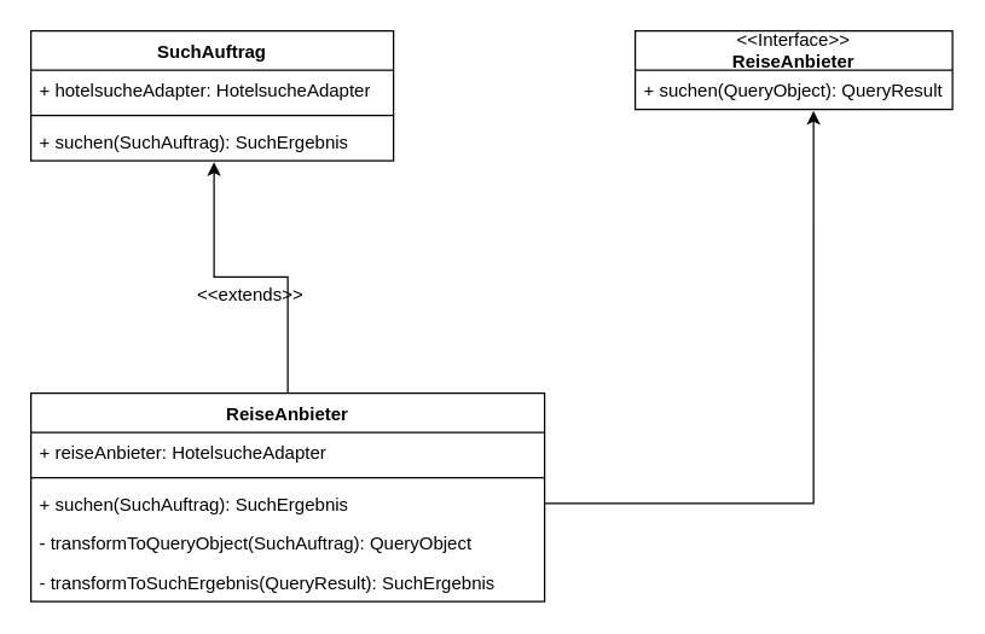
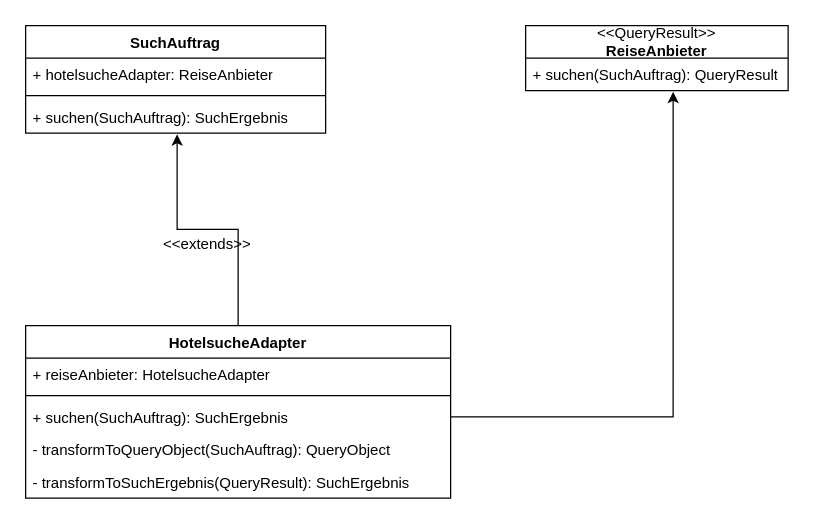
  <mxCell id="0" />
  <mxCell id="1" parent="0" />
- <mxCell id="2" value="ReiseAnbieter" style="swimlane;fontStyle=1;align=center;verticalAlign=top;childLayout=stackLayout;horizontal=1;startSize=26;horizontalStack=0;resizeParent=1;resizeParentMax=0;resizeLast=0;collapsible=1;marginBottom=0;whiteSpace=wrap;html=1;" vertex="1" parent="1"><mxGeometry x="20" y="260" width="340" height="138" as="geometry" /></mxCell>
+ <mxCell id="2" value="HotelsucheAdapter" style="swimlane;fontStyle=1;align=center;verticalAlign=top;childLayout=stackLayout;horizontal=1;startSize=26;horizontalStack=0;resizeParent=1;resizeParentMax=0;resizeLast=0;collapsible=1;marginBottom=0;whiteSpace=wrap;html=1;" vertex="1" parent="1"><mxGeometry x="20" y="260" width="340" height="138" as="geometry" /></mxCell>
  <mxCell id="3" value="+ reiseAnbieter: HotelsucheAdapter" style="text;strokeColor=none;fillColor=none;align=left;verticalAlign=top;spacingLeft=4;spacingRight=4;overflow=hidden;rotatable=0;points=[[0,0.5],[1,0.5]];portConstraint=eastwest;whiteSpace=wrap;html=1;" vertex="1" parent="2"><mxGeometry y="26" width="340" height="26" as="geometry" /></mxCell>
  <mxCell id="4" value="" style="line;strokeWidth=1;fillColor=none;align=left;verticalAlign=middle;spacingTop=-1;spacingLeft=3;spacingRight=3;rotatable=0;labelPosition=right;points=[];portConstraint=eastwest;strokeColor=inherit;" vertex="1" parent="2"><mxGeometry y="52" width="340" height="8" as="geometry" /></mxCell>
  <mxCell id="5" value="+ suchen(SuchAuftrag): SuchErgebnis" style="text;strokeColor=none;fillColor=none;align=left;verticalAlign=top;spacingLeft=4;spacingRight=4;overflow=hidden;rotatable=0;points=[[0,0.5],[1,0.5]];portConstraint=eastwest;whiteSpace=wrap;html=1;" vertex="1" parent="2"><mxGeometry y="60" width="340" height="26" as="geometry" /></mxCell>
  <mxCell id="6" value="- transformToQueryObject(SuchAuftrag): QueryObject" style="text;strokeColor=none;fillColor=none;align=left;verticalAlign=top;spacingLeft=4;spacingRight=4;overflow=hidden;rotatable=0;points=[[0,0.5],[1,0.5]];portConstraint=eastwest;whiteSpace=wrap;html=1;" vertex="1" parent="2"><mxGeometry y="86" width="340" height="26" as="geometry" /></mxCell>
  <mxCell id="7" value="- transformToSuchErgebnis(QueryResult): SuchErgebnis" style="text;strokeColor=none;fillColor=none;align=left;verticalAlign=top;spacingLeft=4;spacingRight=4;overflow=hidden;rotatable=0;points=[[0,0.5],[1,0.5]];portConstraint=eastwest;whiteSpace=wrap;html=1;" vertex="1" parent="2"><mxGeometry y="112" width="340" height="26" as="geometry" /></mxCell>
  <mxCell id="8" value="SuchAuftrag" style="swimlane;fontStyle=1;align=center;verticalAlign=top;childLayout=stackLayout;horizontal=1;startSize=26;horizontalStack=0;resizeParent=1;resizeParentMax=0;resizeLast=0;collapsible=1;marginBottom=0;whiteSpace=wrap;html=1;" vertex="1" parent="1"><mxGeometry x="20" y="20" width="240" height="86" as="geometry" /></mxCell>
- <mxCell id="9" value="+ hotelsucheAdapter: HotelsucheAdapter" style="text;strokeColor=none;fillColor=none;align=left;verticalAlign=top;spacingLeft=4;spacingRight=4;overflow=hidden;rotatable=0;points=[[0,0.5],[1,0.5]];portConstraint=eastwest;whiteSpace=wrap;html=1;" vertex="1" parent="8"><mxGeometry y="26" width="240" height="26" as="geometry" /></mxCell>
+ <mxCell id="9" value="+ hotelsucheAdapter: ReiseAnbieter" style="text;strokeColor=none;fillColor=none;align=left;verticalAlign=top;spacingLeft=4;spacingRight=4;overflow=hidden;rotatable=0;points=[[0,0.5],[1,0.5]];portConstraint=eastwest;whiteSpace=wrap;html=1;" vertex="1" parent="8"><mxGeometry y="26" width="240" height="26" as="geometry" /></mxCell>
  <mxCell id="10" value="" style="line;strokeWidth=1;fillColor=none;align=left;verticalAlign=middle;spacingTop=-1;spacingLeft=3;spacingRight=3;rotatable=0;labelPosition=right;points=[];portConstraint=eastwest;strokeColor=inherit;" vertex="1" parent="8"><mxGeometry y="52" width="240" height="8" as="geometry" /></mxCell>
  <mxCell id="11" value="+ suchen(SuchAuftrag): SuchErgebnis" style="text;strokeColor=none;fillColor=none;align=left;verticalAlign=top;spacingLeft=4;spacingRight=4;overflow=hidden;rotatable=0;points=[[0,0.5],[1,0.5]];portConstraint=eastwest;whiteSpace=wrap;html=1;" vertex="1" parent="8"><mxGeometry y="60" width="240" height="26" as="geometry" /></mxCell>
- <mxCell id="12" value="&lt;div&gt;&amp;lt;&amp;lt;Interface&amp;gt;&amp;gt;&lt;/div&gt;&lt;b&gt;ReiseAnbieter&lt;/b&gt;" style="swimlane;fontStyle=0;childLayout=stackLayout;horizontal=1;startSize=26;fillColor=none;horizontalStack=0;resizeParent=1;resizeParentMax=0;resizeLast=0;collapsible=1;marginBottom=0;whiteSpace=wrap;html=1;" vertex="1" parent="1"><mxGeometry x="420" y="20" width="210" height="52" as="geometry" /></mxCell>
- <mxCell id="13" value="+ suchen(QueryObject): QueryResult" style="text;strokeColor=none;fillColor=none;align=left;verticalAlign=top;spacingLeft=4;spacingRight=4;overflow=hidden;rotatable=0;points=[[0,0.5],[1,0.5]];portConstraint=eastwest;whiteSpace=wrap;html=1;" vertex="1" parent="12"><mxGeometry y="26" width="210" height="26" as="geometry" /></mxCell>
+ <mxCell id="12" value="&lt;div&gt;&amp;lt;&amp;lt;QueryResult&amp;gt;&amp;gt;&lt;/div&gt;&lt;b&gt;ReiseAnbieter&lt;/b&gt;" style="swimlane;fontStyle=0;childLayout=stackLayout;horizontal=1;startSize=26;fillColor=none;horizontalStack=0;resizeParent=1;resizeParentMax=0;resizeLast=0;collapsible=1;marginBottom=0;whiteSpace=wrap;html=1;" vertex="1" parent="1"><mxGeometry x="420" y="20" width="210" height="52" as="geometry" /></mxCell>
+ <mxCell id="13" value="+ suchen(SuchAuftrag): QueryResult" style="text;strokeColor=none;fillColor=none;align=left;verticalAlign=top;spacingLeft=4;spacingRight=4;overflow=hidden;rotatable=0;points=[[0,0.5],[1,0.5]];portConstraint=eastwest;whiteSpace=wrap;html=1;" vertex="1" parent="12"><mxGeometry y="26" width="210" height="26" as="geometry" /></mxCell>
  <mxCell id="14" style="edgeStyle=orthogonalEdgeStyle;rounded=0;orthogonalLoop=1;jettySize=auto;html=1;exitX=0.5;exitY=0;exitDx=0;exitDy=0;entryX=0.505;entryY=1.038;entryDx=0;entryDy=0;entryPerimeter=0;" edge="1" parent="1" source="2" target="11"><mxGeometry relative="1" as="geometry" /></mxCell>
  <mxCell id="15" style="edgeStyle=orthogonalEdgeStyle;rounded=0;orthogonalLoop=1;jettySize=auto;html=1;exitX=1;exitY=0.5;exitDx=0;exitDy=0;entryX=0.562;entryY=1.038;entryDx=0;entryDy=0;entryPerimeter=0;" edge="1" parent="1" source="5" target="13"><mxGeometry relative="1" as="geometry" /></mxCell>
  <mxCell id="16" value="&amp;lt;&amp;lt;extends&amp;gt;&amp;gt;" style="text;html=1;align=center;verticalAlign=middle;resizable=0;points=[];autosize=1;strokeColor=none;fillColor=none;" vertex="1" parent="1"><mxGeometry x="120" y="180" width="90" height="30" as="geometry" /></mxCell>
